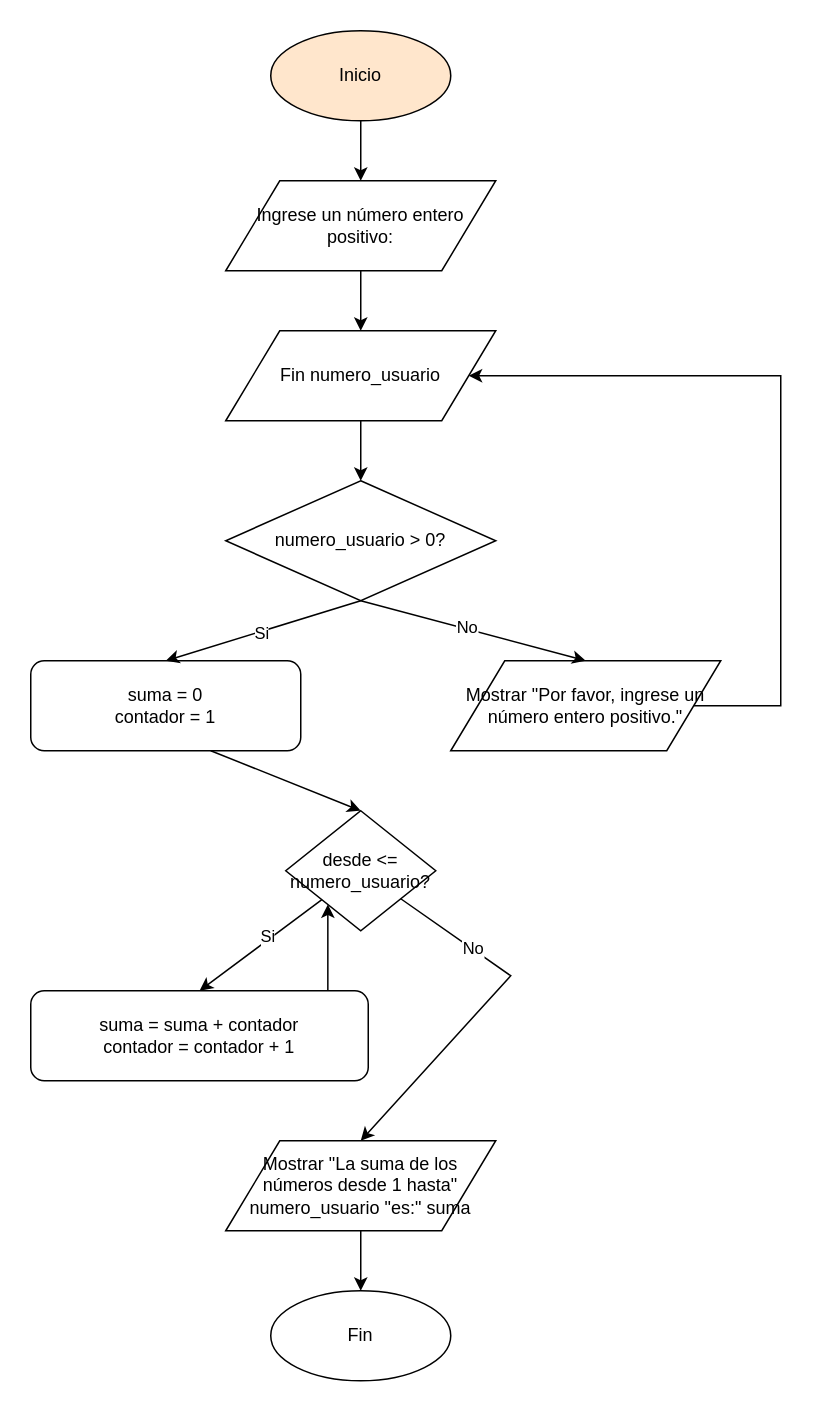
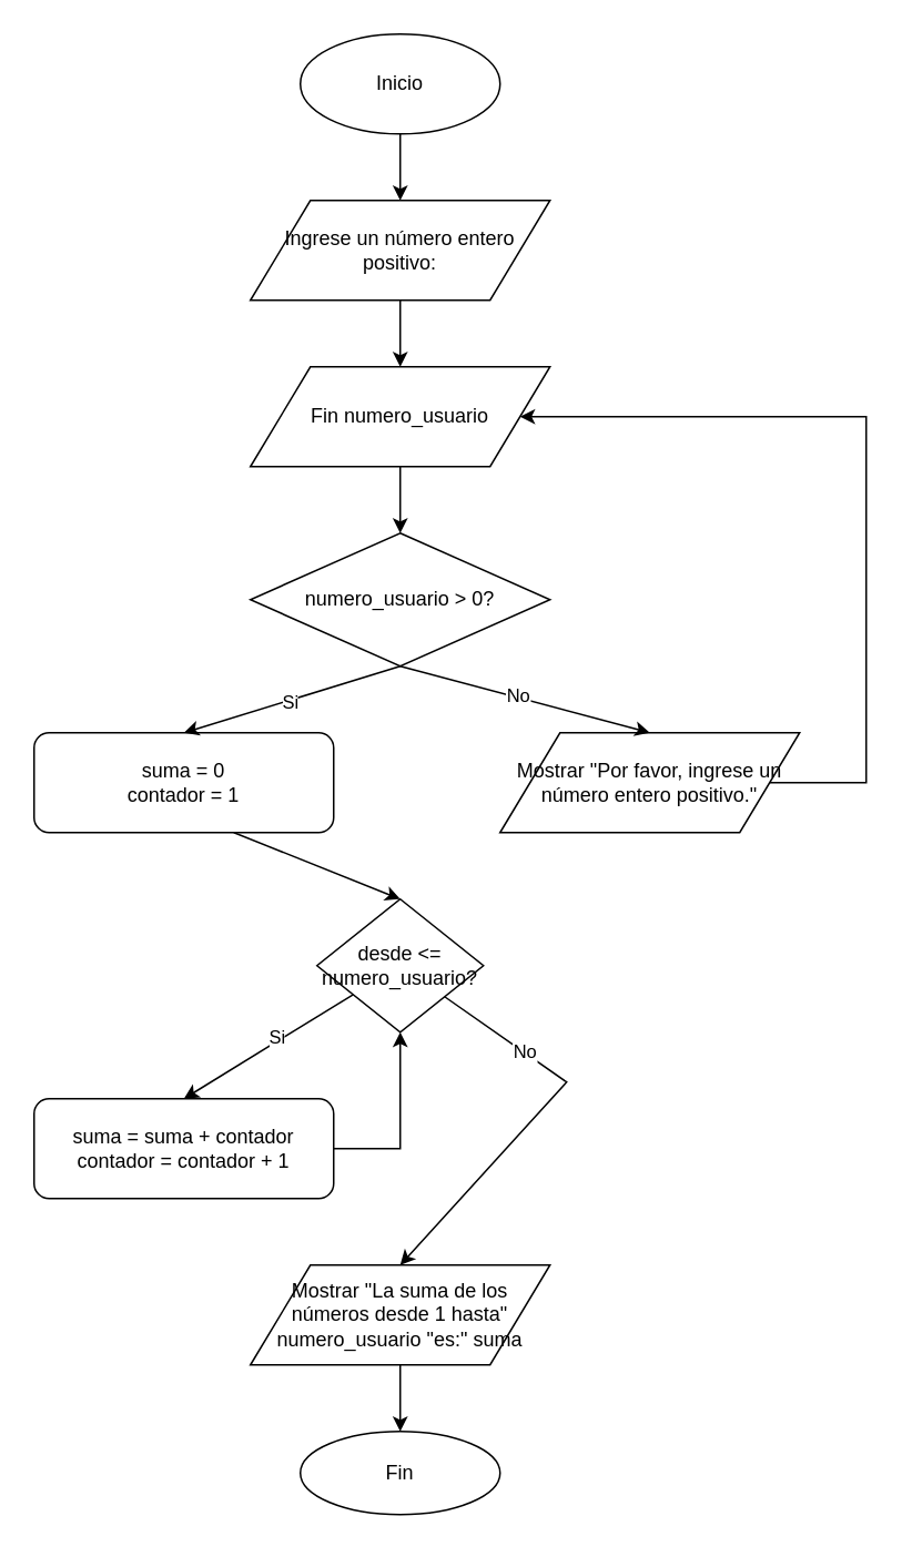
  <mxCell id="0" />
  <mxCell id="1" parent="0" />
- <mxCell id="2" value="Inicio" style="ellipse;whiteSpace=wrap;html=1;fillColor=#ffe6cc;" parent="1" vertex="1"><mxGeometry x="180" y="20" width="120" height="60" as="geometry" /></mxCell>
+ <mxCell id="2" value="Inicio" style="ellipse;whiteSpace=wrap;html=1;" parent="1" vertex="1"><mxGeometry x="180" y="20" width="120" height="60" as="geometry" /></mxCell>
  <mxCell id="3" value="Ingrese un número entero positivo:" style="shape=parallelogram;perimeter=parallelogramPerimeter;whiteSpace=wrap;html=1;align=center;verticalAlign=middle;" parent="1" vertex="1"><mxGeometry x="150" y="120" width="180" height="60" as="geometry" /></mxCell>
  <mxCell id="4" value="Fin numero_usuario" style="shape=parallelogram;perimeter=parallelogramPerimeter;whiteSpace=wrap;html=1;align=center;verticalAlign=middle;" parent="1" vertex="1"><mxGeometry x="150" y="220" width="180" height="60" as="geometry" /></mxCell>
  <mxCell id="5" value="numero_usuario &gt; 0?" style="rhombus;whiteSpace=wrap;html=1;align=center;verticalAlign=middle;" parent="1" vertex="1"><mxGeometry x="150" y="320" width="180" height="80" as="geometry" /></mxCell>
  <mxCell id="6" value="suma = 0&#10;contador = 1" style="rounded=1;whiteSpace=wrap;html=1;align=center;verticalAlign=middle;" parent="1" vertex="1"><mxGeometry x="20" y="440" width="180" height="60" as="geometry" /></mxCell>
  <mxCell id="7" value="desde &lt;= numero_usuario?" style="rhombus;whiteSpace=wrap;html=1;align=center;verticalAlign=middle;" parent="1" vertex="1"><mxGeometry x="190" y="540" width="100" height="80" as="geometry" /></mxCell>
  <mxCell id="8" style="edgeStyle=orthogonalEdgeStyle;rounded=0;orthogonalLoop=1;jettySize=auto;html=1;" edge="1" parent="1" source="9" target="7"><mxGeometry relative="1" as="geometry"><Array as="points"><mxPoint x="240" y="690" /></Array></mxGeometry></mxCell>
- <mxCell id="9" value="suma = suma + contador&#10;contador = contador + 1" style="rounded=1;whiteSpace=wrap;html=1;align=center;verticalAlign=middle;" parent="1" vertex="1"><mxGeometry x="20" y="660" width="225" height="60" as="geometry" /></mxCell>
+ <mxCell id="9" value="suma = suma + contador&#10;contador = contador + 1" style="rounded=1;whiteSpace=wrap;html=1;align=center;verticalAlign=middle;" parent="1" vertex="1"><mxGeometry x="20" y="660" width="180" height="60" as="geometry" /></mxCell>
  <mxCell id="10" value="Mostrar &quot;La suma de los números desde 1 hasta&quot; numero_usuario &quot;es:&quot; suma" style="shape=parallelogram;perimeter=parallelogramPerimeter;whiteSpace=wrap;html=1;align=center;verticalAlign=middle;" parent="1" vertex="1"><mxGeometry x="150" y="760" width="180" height="60" as="geometry" /></mxCell>
  <mxCell id="11" style="edgeStyle=orthogonalEdgeStyle;rounded=0;orthogonalLoop=1;jettySize=auto;html=1;" edge="1" parent="1" source="12" target="4"><mxGeometry relative="1" as="geometry"><Array as="points"><mxPoint x="520" y="470" /><mxPoint x="520" y="250" /></Array></mxGeometry></mxCell>
  <mxCell id="12" value="Mostrar &quot;Por favor, ingrese un número entero positivo.&quot;" style="shape=parallelogram;perimeter=parallelogramPerimeter;whiteSpace=wrap;html=1;align=center;verticalAlign=middle;" parent="1" vertex="1"><mxGeometry x="300" y="440" width="180" height="60" as="geometry" /></mxCell>
- <mxCell id="13" value="Fin" style="ellipse;whiteSpace=wrap;html=1;" parent="1" vertex="1"><mxGeometry x="180" y="860" width="120" height="60" as="geometry" /></mxCell>
+ <mxCell id="13" value="Fin" style="ellipse;whiteSpace=wrap;html=1;" parent="1" vertex="1"><mxGeometry x="180" y="860" width="120" height="50" as="geometry" /></mxCell>
  <mxCell id="14" value="" style="endArrow=classic;html=1;rounded=0;entryX=0.5;entryY=0;entryDx=0;entryDy=0;" parent="1" target="3" edge="1"><mxGeometry width="50" height="50" relative="1" as="geometry"><mxPoint x="240" y="80" as="sourcePoint" /><mxPoint x="290" y="30" as="targetPoint" /></mxGeometry></mxCell>
  <mxCell id="15" value="" style="endArrow=classic;html=1;rounded=0;entryX=0.5;entryY=0;entryDx=0;entryDy=0;" parent="1" target="4" edge="1"><mxGeometry width="50" height="50" relative="1" as="geometry"><mxPoint x="240" y="180" as="sourcePoint" /><mxPoint x="290" y="130" as="targetPoint" /></mxGeometry></mxCell>
  <mxCell id="16" value="" style="endArrow=classic;html=1;rounded=0;entryX=0.5;entryY=0;entryDx=0;entryDy=0;" parent="1" target="5" edge="1"><mxGeometry width="50" height="50" relative="1" as="geometry"><mxPoint x="240" y="280" as="sourcePoint" /><mxPoint x="290" y="230" as="targetPoint" /></mxGeometry></mxCell>
  <mxCell id="17" value="Si" style="text;html=1;align=center;verticalAlign=middle;resizable=0;points=[];autosize=1;strokeColor=none;fillColor=none;" parent="1" vertex="1" edge="14"><mxGeometry x="210" y="400" width="30" height="20" as="geometry" /></mxCell>
  <mxCell id="18" value="No" style="text;html=1;align=center;verticalAlign=middle;resizable=0;points=[];autosize=1;strokeColor=none;fillColor=none;" parent="1" vertex="1" edge="14"><mxGeometry x="260" y="400" width="30" height="20" as="geometry" /></mxCell>
  <mxCell id="19" value="" style="endArrow=classic;html=1;rounded=0;entryX=0.5;entryY=0;entryDx=0;entryDy=0;" parent="1" target="6" edge="1"><mxGeometry width="50" height="50" relative="1" as="geometry"><mxPoint x="240" y="400" as="sourcePoint" /><mxPoint x="140" y="420" as="targetPoint" /></mxGeometry></mxCell>
  <mxCell id="20" value="Si" style="edgeLabel;html=1;align=center;verticalAlign=middle;resizable=0;points=[];" vertex="1" connectable="0" parent="19"><mxGeometry x="0.032" y="1" relative="1" as="geometry"><mxPoint as="offset" /></mxGeometry></mxCell>
  <mxCell id="21" value="" style="endArrow=classic;html=1;rounded=0;entryX=0.5;entryY=0;entryDx=0;entryDy=0;" parent="1" target="7" edge="1"><mxGeometry width="50" height="50" relative="1" as="geometry"><mxPoint x="140" y="500" as="sourcePoint" /><mxPoint x="290" y="550" as="targetPoint" /></mxGeometry></mxCell>
  <mxCell id="22" value="Si" style="text;html=1;align=center;verticalAlign=middle;resizable=0;points=[];autosize=1;strokeColor=none;fillColor=none;" parent="1" vertex="1" edge="18"><mxGeometry x="210" y="600" width="30" height="20" as="geometry" /></mxCell>
  <mxCell id="23" value="No" style="text;html=1;align=center;verticalAlign=middle;resizable=0;points=[];autosize=1;strokeColor=none;fillColor=none;" parent="1" vertex="1" edge="18"><mxGeometry x="260" y="600" width="30" height="20" as="geometry" /></mxCell>
  <mxCell id="24" value="" style="endArrow=classic;html=1;rounded=0;entryX=0.5;entryY=0;entryDx=0;entryDy=0;" parent="1" target="9" edge="1" source="7"><mxGeometry width="50" height="50" relative="1" as="geometry"><mxPoint x="240" y="600" as="sourcePoint" /><mxPoint x="140" y="620" as="targetPoint" /></mxGeometry></mxCell>
  <mxCell id="25" value="Si" style="edgeLabel;html=1;align=center;verticalAlign=middle;resizable=0;points=[];" vertex="1" connectable="0" parent="24"><mxGeometry x="-0.137" y="-3" relative="1" as="geometry"><mxPoint as="offset" /></mxGeometry></mxCell>
  <mxCell id="26" value="" style="endArrow=classic;html=1;rounded=0;entryX=0.5;entryY=0;entryDx=0;entryDy=0;" parent="1" target="10" edge="1" source="7"><mxGeometry width="50" height="50" relative="1" as="geometry"><mxPoint x="240" y="720" as="sourcePoint" /><mxPoint x="290" y="670" as="targetPoint" /><Array as="points"><mxPoint x="340" y="650" /></Array></mxGeometry></mxCell>
  <mxCell id="27" value="No" style="edgeLabel;html=1;align=center;verticalAlign=middle;resizable=0;points=[];" vertex="1" connectable="0" parent="26"><mxGeometry x="-0.517" y="1" relative="1" as="geometry"><mxPoint as="offset" /></mxGeometry></mxCell>
  <mxCell id="28" value="" style="endArrow=classic;html=1;rounded=0;entryX=0.5;entryY=0;entryDx=0;entryDy=0;" parent="1" target="12" edge="1"><mxGeometry width="50" height="50" relative="1" as="geometry"><mxPoint x="240" y="400" as="sourcePoint" /><mxPoint x="340" y="420" as="targetPoint" /></mxGeometry></mxCell>
  <mxCell id="29" value="No" style="edgeLabel;html=1;align=center;verticalAlign=middle;resizable=0;points=[];" vertex="1" connectable="0" parent="28"><mxGeometry x="-0.065" y="1" relative="1" as="geometry"><mxPoint as="offset" /></mxGeometry></mxCell>
  <mxCell id="30" value="" style="endArrow=classic;html=1;rounded=0;entryX=0.5;entryY=0;entryDx=0;entryDy=0;" parent="1" target="13" edge="1"><mxGeometry width="50" height="50" relative="1" as="geometry"><mxPoint x="240" y="820" as="sourcePoint" /><mxPoint x="290" y="770" as="targetPoint" /></mxGeometry></mxCell>
